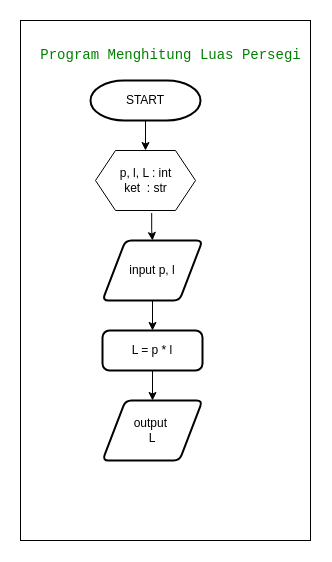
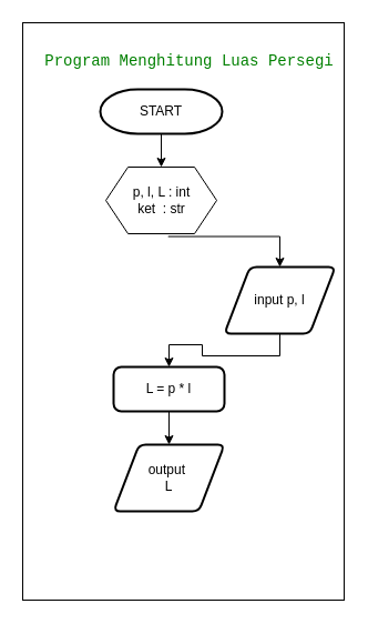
  <mxCell id="0" />
  <mxCell id="1" parent="0" />
  <mxCell id="2" value="" style="rounded=0;whiteSpace=wrap;html=1;" vertex="1" parent="1"><mxGeometry x="20" y="20" width="290" height="520" as="geometry" /></mxCell>
  <mxCell id="3" value="&lt;div style=&quot;background-color: rgb(255, 255, 255); font-family: Consolas, &amp;quot;Courier New&amp;quot;, monospace; font-size: 14px; line-height: 19px; white-space-collapse: preserve;&quot;&gt;&lt;span style=&quot;color: #008000;&quot;&gt;Program Menghitung Luas Persegi&lt;/span&gt;&lt;/div&gt;" style="text;html=1;align=center;verticalAlign=middle;resizable=0;points=[];autosize=1;strokeColor=none;fillColor=none;" vertex="1" parent="1"><mxGeometry x="40" y="40" width="260" height="30" as="geometry" /></mxCell>
  <mxCell id="4" value="START" style="strokeWidth=2;html=1;shape=mxgraph.flowchart.terminator;whiteSpace=wrap;" vertex="1" parent="1"><mxGeometry x="90" y="80" width="110" height="40" as="geometry" /></mxCell>
  <mxCell id="5" value="" style="verticalLabelPosition=bottom;verticalAlign=top;html=1;shape=hexagon;perimeter=hexagonPerimeter2;arcSize=6;size=0.2;" vertex="1" parent="1"><mxGeometry x="95" y="150" width="100" height="60" as="geometry" /></mxCell>
  <mxCell id="6" value="" style="edgeStyle=orthogonalEdgeStyle;rounded=0;orthogonalLoop=1;jettySize=auto;html=1;exitX=0.562;exitY=1.042;exitDx=0;exitDy=0;exitPerimeter=0;" edge="1" parent="1" source="5" target="9"><mxGeometry relative="1" as="geometry" /></mxCell>
  <mxCell id="7" value="p, l, L : int&lt;br&gt;ket&amp;nbsp; : str" style="text;html=1;align=center;verticalAlign=middle;resizable=0;points=[];autosize=1;strokeColor=none;fillColor=none;" vertex="1" parent="1"><mxGeometry x="105" y="160" width="80" height="40" as="geometry" /></mxCell>
  <mxCell id="8" value="" style="edgeStyle=orthogonalEdgeStyle;rounded=0;orthogonalLoop=1;jettySize=auto;html=1;entryX=0.5;entryY=0;entryDx=0;entryDy=0;" edge="1" parent="1" source="9" target="11"><mxGeometry relative="1" as="geometry" /></mxCell>
- <mxCell id="9" value="input p, l" style="shape=parallelogram;html=1;strokeWidth=2;perimeter=parallelogramPerimeter;whiteSpace=wrap;rounded=1;arcSize=12;size=0.23;" vertex="1" parent="1"><mxGeometry x="102" y="240" width="100" height="60" as="geometry" /></mxCell>
+ <mxCell id="9" value="input p, l" style="shape=parallelogram;html=1;strokeWidth=2;perimeter=parallelogramPerimeter;whiteSpace=wrap;rounded=1;arcSize=12;size=0.23;" vertex="1" parent="1"><mxGeometry x="202" y="240" width="100" height="60" as="geometry" /></mxCell>
  <mxCell id="10" value="" style="edgeStyle=orthogonalEdgeStyle;rounded=0;orthogonalLoop=1;jettySize=auto;html=1;" edge="1" parent="1" source="11" target="12"><mxGeometry relative="1" as="geometry" /></mxCell>
  <mxCell id="11" value="L = p * l" style="rounded=1;whiteSpace=wrap;html=1;absoluteArcSize=1;arcSize=14;strokeWidth=2;" vertex="1" parent="1"><mxGeometry x="102" y="330" width="100" height="40" as="geometry" /></mxCell>
  <mxCell id="12" value="output&amp;nbsp;&lt;div&gt;L&lt;/div&gt;" style="shape=parallelogram;html=1;strokeWidth=2;perimeter=parallelogramPerimeter;whiteSpace=wrap;rounded=1;arcSize=12;size=0.23;" vertex="1" parent="1"><mxGeometry x="102" y="400" width="100" height="60" as="geometry" /></mxCell>
  <mxCell id="13" value="" style="endArrow=classic;html=1;rounded=0;exitX=0.5;exitY=1;exitDx=0;exitDy=0;exitPerimeter=0;entryX=0.5;entryY=0;entryDx=0;entryDy=0;" edge="1" parent="1" source="4" target="5"><mxGeometry width="50" height="50" relative="1" as="geometry"><mxPoint x="300" y="310" as="sourcePoint" /><mxPoint x="390" y="390" as="targetPoint" /></mxGeometry></mxCell>
